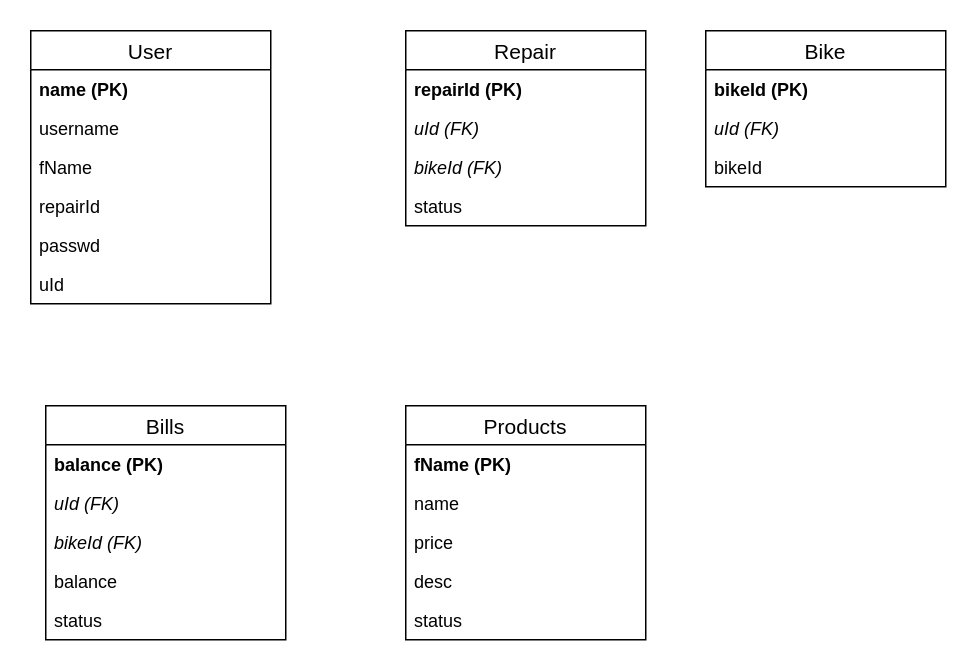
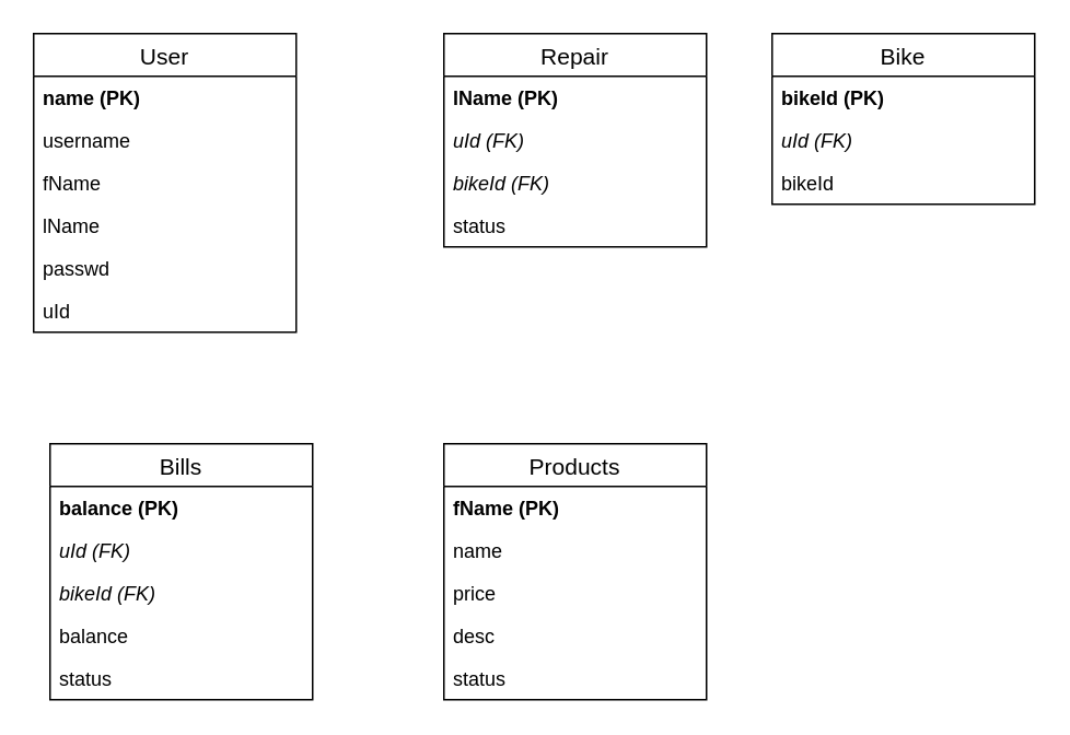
  <mxCell id="0" />
  <mxCell id="1" parent="0" />
  <mxCell id="2" value="User" style="swimlane;fontStyle=0;childLayout=stackLayout;horizontal=1;startSize=26;horizontalStack=0;resizeParent=1;resizeParentMax=0;resizeLast=0;collapsible=1;marginBottom=0;align=center;fontSize=14;" vertex="1" parent="1"><mxGeometry x="20" y="20" width="160" height="182" as="geometry" /></mxCell>
  <mxCell id="3" value="name (PK)" style="text;strokeColor=none;fillColor=none;spacingLeft=4;spacingRight=4;overflow=hidden;rotatable=0;points=[[0,0.5],[1,0.5]];portConstraint=eastwest;fontSize=12;fontStyle=1" vertex="1" parent="2"><mxGeometry y="26" width="160" height="26" as="geometry" /></mxCell>
  <mxCell id="4" value="username" style="text;strokeColor=none;fillColor=none;spacingLeft=4;spacingRight=4;overflow=hidden;rotatable=0;points=[[0,0.5],[1,0.5]];portConstraint=eastwest;fontSize=12;" vertex="1" parent="2"><mxGeometry y="52" width="160" height="26" as="geometry" /></mxCell>
  <mxCell id="5" value="fName" style="text;strokeColor=none;fillColor=none;spacingLeft=4;spacingRight=4;overflow=hidden;rotatable=0;points=[[0,0.5],[1,0.5]];portConstraint=eastwest;fontSize=12;" vertex="1" parent="2"><mxGeometry y="78" width="160" height="26" as="geometry" /></mxCell>
- <mxCell id="6" value="repairId" style="text;strokeColor=none;fillColor=none;spacingLeft=4;spacingRight=4;overflow=hidden;rotatable=0;points=[[0,0.5],[1,0.5]];portConstraint=eastwest;fontSize=12;" vertex="1" parent="2"><mxGeometry y="104" width="160" height="26" as="geometry" /></mxCell>
+ <mxCell id="6" value="lName" style="text;strokeColor=none;fillColor=none;spacingLeft=4;spacingRight=4;overflow=hidden;rotatable=0;points=[[0,0.5],[1,0.5]];portConstraint=eastwest;fontSize=12;" vertex="1" parent="2"><mxGeometry y="104" width="160" height="26" as="geometry" /></mxCell>
  <mxCell id="7" value="passwd" style="text;strokeColor=none;fillColor=none;spacingLeft=4;spacingRight=4;overflow=hidden;rotatable=0;points=[[0,0.5],[1,0.5]];portConstraint=eastwest;fontSize=12;" vertex="1" parent="2"><mxGeometry y="130" width="160" height="26" as="geometry" /></mxCell>
  <mxCell id="8" value="uId" style="text;strokeColor=none;fillColor=none;spacingLeft=4;spacingRight=4;overflow=hidden;rotatable=0;points=[[0,0.5],[1,0.5]];portConstraint=eastwest;fontSize=12;" vertex="1" parent="2"><mxGeometry y="156" width="160" height="26" as="geometry" /></mxCell>
  <mxCell id="9" value="Repair" style="swimlane;fontStyle=0;childLayout=stackLayout;horizontal=1;startSize=26;horizontalStack=0;resizeParent=1;resizeParentMax=0;resizeLast=0;collapsible=1;marginBottom=0;align=center;fontSize=14;" vertex="1" parent="1"><mxGeometry x="270" y="20" width="160" height="130" as="geometry" /></mxCell>
- <mxCell id="10" value="repairId (PK)" style="text;strokeColor=none;fillColor=none;spacingLeft=4;spacingRight=4;overflow=hidden;rotatable=0;points=[[0,0.5],[1,0.5]];portConstraint=eastwest;fontSize=12;fontStyle=1" vertex="1" parent="9"><mxGeometry y="26" width="160" height="26" as="geometry" /></mxCell>
+ <mxCell id="10" value="lName (PK)" style="text;strokeColor=none;fillColor=none;spacingLeft=4;spacingRight=4;overflow=hidden;rotatable=0;points=[[0,0.5],[1,0.5]];portConstraint=eastwest;fontSize=12;fontStyle=1" vertex="1" parent="9"><mxGeometry y="26" width="160" height="26" as="geometry" /></mxCell>
  <mxCell id="11" value="uId (FK)" style="text;strokeColor=none;fillColor=none;spacingLeft=4;spacingRight=4;overflow=hidden;rotatable=0;points=[[0,0.5],[1,0.5]];portConstraint=eastwest;fontSize=12;fontStyle=2" vertex="1" parent="9"><mxGeometry y="52" width="160" height="26" as="geometry" /></mxCell>
  <mxCell id="12" value="bikeId (FK)" style="text;strokeColor=none;fillColor=none;spacingLeft=4;spacingRight=4;overflow=hidden;rotatable=0;points=[[0,0.5],[1,0.5]];portConstraint=eastwest;fontSize=12;fontStyle=2" vertex="1" parent="9"><mxGeometry y="78" width="160" height="26" as="geometry" /></mxCell>
  <mxCell id="13" value="status" style="text;strokeColor=none;fillColor=none;spacingLeft=4;spacingRight=4;overflow=hidden;rotatable=0;points=[[0,0.5],[1,0.5]];portConstraint=eastwest;fontSize=12;" vertex="1" parent="9"><mxGeometry y="104" width="160" height="26" as="geometry" /></mxCell>
  <mxCell id="14" value="Bike" style="swimlane;fontStyle=0;childLayout=stackLayout;horizontal=1;startSize=26;horizontalStack=0;resizeParent=1;resizeParentMax=0;resizeLast=0;collapsible=1;marginBottom=0;align=center;fontSize=14;" vertex="1" parent="1"><mxGeometry x="470" y="20" width="160" height="104" as="geometry" /></mxCell>
  <mxCell id="15" value="bikeId (PK)" style="text;strokeColor=none;fillColor=none;spacingLeft=4;spacingRight=4;overflow=hidden;rotatable=0;points=[[0,0.5],[1,0.5]];portConstraint=eastwest;fontSize=12;fontStyle=1" vertex="1" parent="14"><mxGeometry y="26" width="160" height="26" as="geometry" /></mxCell>
  <mxCell id="16" value="uId (FK)" style="text;strokeColor=none;fillColor=none;spacingLeft=4;spacingRight=4;overflow=hidden;rotatable=0;points=[[0,0.5],[1,0.5]];portConstraint=eastwest;fontSize=12;fontStyle=2" vertex="1" parent="14"><mxGeometry y="52" width="160" height="26" as="geometry" /></mxCell>
  <mxCell id="17" value="bikeId" style="text;strokeColor=none;fillColor=none;spacingLeft=4;spacingRight=4;overflow=hidden;rotatable=0;points=[[0,0.5],[1,0.5]];portConstraint=eastwest;fontSize=12;" vertex="1" parent="14"><mxGeometry y="78" width="160" height="26" as="geometry" /></mxCell>
  <mxCell id="18" value="Bills" style="swimlane;fontStyle=0;childLayout=stackLayout;horizontal=1;startSize=26;horizontalStack=0;resizeParent=1;resizeParentMax=0;resizeLast=0;collapsible=1;marginBottom=0;align=center;fontSize=14;" vertex="1" parent="1"><mxGeometry x="30" y="270" width="160" height="156" as="geometry" /></mxCell>
  <mxCell id="19" value="balance (PK)" style="text;strokeColor=none;fillColor=none;spacingLeft=4;spacingRight=4;overflow=hidden;rotatable=0;points=[[0,0.5],[1,0.5]];portConstraint=eastwest;fontSize=12;fontStyle=1" vertex="1" parent="18"><mxGeometry y="26" width="160" height="26" as="geometry" /></mxCell>
  <mxCell id="20" value="uId (FK)" style="text;strokeColor=none;fillColor=none;spacingLeft=4;spacingRight=4;overflow=hidden;rotatable=0;points=[[0,0.5],[1,0.5]];portConstraint=eastwest;fontSize=12;fontStyle=2" vertex="1" parent="18"><mxGeometry y="52" width="160" height="26" as="geometry" /></mxCell>
  <mxCell id="21" value="bikeId (FK)" style="text;strokeColor=none;fillColor=none;spacingLeft=4;spacingRight=4;overflow=hidden;rotatable=0;points=[[0,0.5],[1,0.5]];portConstraint=eastwest;fontSize=12;fontStyle=2" vertex="1" parent="18"><mxGeometry y="78" width="160" height="26" as="geometry" /></mxCell>
  <mxCell id="22" value="balance " style="text;strokeColor=none;fillColor=none;spacingLeft=4;spacingRight=4;overflow=hidden;rotatable=0;points=[[0,0.5],[1,0.5]];portConstraint=eastwest;fontSize=12;fontStyle=0" vertex="1" parent="18"><mxGeometry y="104" width="160" height="26" as="geometry" /></mxCell>
  <mxCell id="23" value="status" style="text;strokeColor=none;fillColor=none;spacingLeft=4;spacingRight=4;overflow=hidden;rotatable=0;points=[[0,0.5],[1,0.5]];portConstraint=eastwest;fontSize=12;" vertex="1" parent="18"><mxGeometry y="130" width="160" height="26" as="geometry" /></mxCell>
  <mxCell id="24" value="Products" style="swimlane;fontStyle=0;childLayout=stackLayout;horizontal=1;startSize=26;horizontalStack=0;resizeParent=1;resizeParentMax=0;resizeLast=0;collapsible=1;marginBottom=0;align=center;fontSize=14;" vertex="1" parent="1"><mxGeometry x="270" y="270" width="160" height="156" as="geometry" /></mxCell>
  <mxCell id="25" value="fName (PK)" style="text;strokeColor=none;fillColor=none;spacingLeft=4;spacingRight=4;overflow=hidden;rotatable=0;points=[[0,0.5],[1,0.5]];portConstraint=eastwest;fontSize=12;fontStyle=1" vertex="1" parent="24"><mxGeometry y="26" width="160" height="26" as="geometry" /></mxCell>
  <mxCell id="26" value="name" style="text;strokeColor=none;fillColor=none;spacingLeft=4;spacingRight=4;overflow=hidden;rotatable=0;points=[[0,0.5],[1,0.5]];portConstraint=eastwest;fontSize=12;fontStyle=0" vertex="1" parent="24"><mxGeometry y="52" width="160" height="26" as="geometry" /></mxCell>
  <mxCell id="27" value="price" style="text;strokeColor=none;fillColor=none;spacingLeft=4;spacingRight=4;overflow=hidden;rotatable=0;points=[[0,0.5],[1,0.5]];portConstraint=eastwest;fontSize=12;fontStyle=0" vertex="1" parent="24"><mxGeometry y="78" width="160" height="26" as="geometry" /></mxCell>
  <mxCell id="28" value="desc" style="text;strokeColor=none;fillColor=none;spacingLeft=4;spacingRight=4;overflow=hidden;rotatable=0;points=[[0,0.5],[1,0.5]];portConstraint=eastwest;fontSize=12;fontStyle=0" vertex="1" parent="24"><mxGeometry y="104" width="160" height="26" as="geometry" /></mxCell>
  <mxCell id="29" value="status" style="text;strokeColor=none;fillColor=none;spacingLeft=4;spacingRight=4;overflow=hidden;rotatable=0;points=[[0,0.5],[1,0.5]];portConstraint=eastwest;fontSize=12;" vertex="1" parent="24"><mxGeometry y="130" width="160" height="26" as="geometry" /></mxCell>
